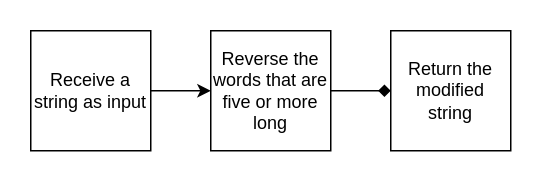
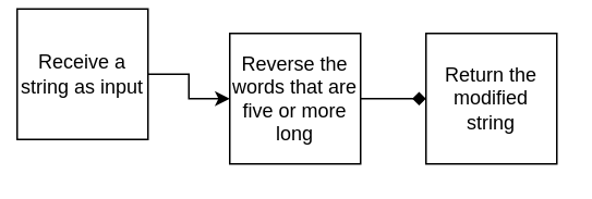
  <mxCell id="0" />
  <mxCell id="1" parent="0" />
  <mxCell id="2" style="edgeStyle=orthogonalEdgeStyle;rounded=0;orthogonalLoop=1;jettySize=auto;html=1;exitX=1;exitY=0.5;exitDx=0;exitDy=0;entryX=0;entryY=0.5;entryDx=0;entryDy=0;" edge="1" parent="1" source="3" target="5"><mxGeometry relative="1" as="geometry" /></mxCell>
- <mxCell id="3" value="Receive a string as input" style="whiteSpace=wrap;html=1;aspect=fixed;" vertex="1" parent="1"><mxGeometry x="20" y="20" width="80" height="80" as="geometry" /></mxCell>
+ <mxCell id="3" value="Receive a string as input" style="whiteSpace=wrap;html=1;aspect=fixed;" vertex="1" parent="1"><mxGeometry x="10" y="5" width="80" height="80" as="geometry" /></mxCell>
  <mxCell id="4" style="edgeStyle=orthogonalEdgeStyle;rounded=0;orthogonalLoop=1;jettySize=auto;html=1;exitX=1;exitY=0.5;exitDx=0;exitDy=0;entryX=0;entryY=0.5;entryDx=0;entryDy=0;endArrow=diamond;" edge="1" parent="1" source="5" target="6"><mxGeometry relative="1" as="geometry" /></mxCell>
  <mxCell id="5" value="Reverse the words that are five or more long" style="whiteSpace=wrap;html=1;aspect=fixed;fontSize=12;" vertex="1" parent="1"><mxGeometry x="140" y="20" width="80" height="80" as="geometry" /></mxCell>
  <mxCell id="6" value="Return the modified string" style="whiteSpace=wrap;html=1;aspect=fixed;fontSize=12;" vertex="1" parent="1"><mxGeometry x="260" y="20" width="80" height="80" as="geometry" /></mxCell>
